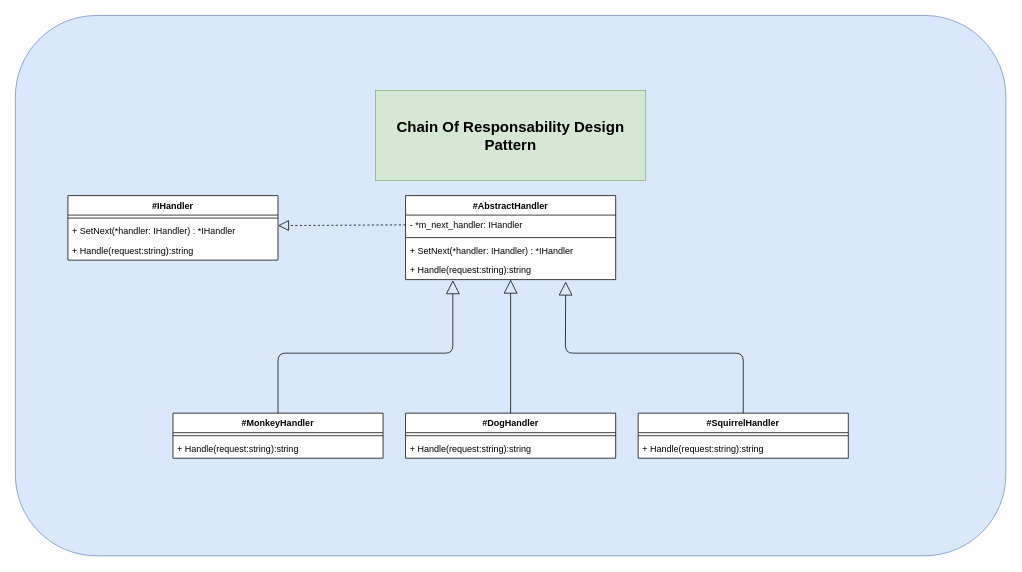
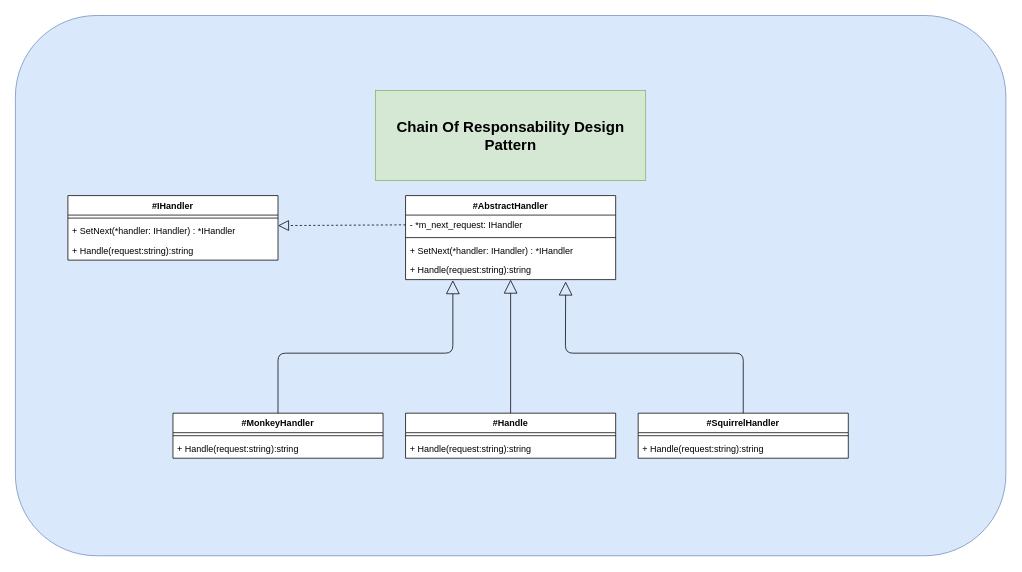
  <mxCell id="0" />
  <mxCell id="1" parent="0" />
  <mxCell id="2" value="" style="rounded=1;whiteSpace=wrap;html=1;fontSize=20;fillColor=#dae8fc;strokeColor=#6c8ebf;" vertex="1" parent="1"><mxGeometry x="20" y="20" width="1320" height="720" as="geometry" /></mxCell>
  <mxCell id="3" value="#IHandler" style="swimlane;fontStyle=1;align=center;verticalAlign=top;childLayout=stackLayout;horizontal=1;startSize=26;horizontalStack=0;resizeParent=1;resizeParentMax=0;resizeLast=0;collapsible=1;marginBottom=0;swimlaneFillColor=default;" vertex="1" parent="1"><mxGeometry x="90" y="260" width="280" height="86" as="geometry" /></mxCell>
  <mxCell id="4" value="" style="line;strokeWidth=1;fillColor=none;align=left;verticalAlign=middle;spacingTop=-1;spacingLeft=3;spacingRight=3;rotatable=0;labelPosition=right;points=[];portConstraint=eastwest;strokeColor=inherit;" vertex="1" parent="3"><mxGeometry y="26" width="280" height="8" as="geometry" /></mxCell>
  <mxCell id="5" value="+ SetNext(*handler: IHandler) : *IHandler" style="text;strokeColor=none;fillColor=none;align=left;verticalAlign=top;spacingLeft=4;spacingRight=4;overflow=hidden;rotatable=0;points=[[0,0.5],[1,0.5]];portConstraint=eastwest;" vertex="1" parent="3"><mxGeometry y="34" width="280" height="26" as="geometry" /></mxCell>
  <mxCell id="6" value="+ Handle(request:string):string" style="text;strokeColor=none;fillColor=none;align=left;verticalAlign=top;spacingLeft=4;spacingRight=4;overflow=hidden;rotatable=0;points=[[0,0.5],[1,0.5]];portConstraint=eastwest;" vertex="1" parent="3"><mxGeometry y="60" width="280" height="26" as="geometry" /></mxCell>
  <mxCell id="7" value="#AbstractHandler" style="swimlane;fontStyle=1;align=center;verticalAlign=top;childLayout=stackLayout;horizontal=1;startSize=26;horizontalStack=0;resizeParent=1;resizeParentMax=0;resizeLast=0;collapsible=1;marginBottom=0;swimlaneFillColor=default;" vertex="1" parent="1"><mxGeometry x="540" y="260" width="280" height="112" as="geometry" /></mxCell>
- <mxCell id="8" value="- *m_next_handler: IHandler " style="text;align=left;verticalAlign=top;spacingLeft=4;spacingRight=4;overflow=hidden;rotatable=0;points=[[0,0.5],[1,0.5]];portConstraint=eastwest;swimlaneFillColor=default;" vertex="1" parent="7"><mxGeometry y="26" width="280" height="26" as="geometry" /></mxCell>
+ <mxCell id="8" value="- *m_next_request: IHandler " style="text;align=left;verticalAlign=top;spacingLeft=4;spacingRight=4;overflow=hidden;rotatable=0;points=[[0,0.5],[1,0.5]];portConstraint=eastwest;swimlaneFillColor=default;" vertex="1" parent="7"><mxGeometry y="26" width="280" height="26" as="geometry" /></mxCell>
  <mxCell id="9" value="" style="line;strokeWidth=1;fillColor=none;align=left;verticalAlign=middle;spacingTop=-1;spacingLeft=3;spacingRight=3;rotatable=0;labelPosition=right;points=[];portConstraint=eastwest;strokeColor=inherit;" vertex="1" parent="7"><mxGeometry y="52" width="280" height="8" as="geometry" /></mxCell>
  <mxCell id="10" value="+ SetNext(*handler: IHandler) : *IHandler" style="text;strokeColor=none;fillColor=none;align=left;verticalAlign=top;spacingLeft=4;spacingRight=4;overflow=hidden;rotatable=0;points=[[0,0.5],[1,0.5]];portConstraint=eastwest;" vertex="1" parent="7"><mxGeometry y="60" width="280" height="26" as="geometry" /></mxCell>
  <mxCell id="11" value="+ Handle(request:string):string" style="text;strokeColor=none;fillColor=none;align=left;verticalAlign=top;spacingLeft=4;spacingRight=4;overflow=hidden;rotatable=0;points=[[0,0.5],[1,0.5]];portConstraint=eastwest;" vertex="1" parent="7"><mxGeometry y="86" width="280" height="26" as="geometry" /></mxCell>
  <mxCell id="12" value="#MonkeyHandler" style="swimlane;fontStyle=1;align=center;verticalAlign=top;childLayout=stackLayout;horizontal=1;startSize=26;horizontalStack=0;resizeParent=1;resizeParentMax=0;resizeLast=0;collapsible=1;marginBottom=0;swimlaneFillColor=default;" vertex="1" parent="1"><mxGeometry x="230" y="550" width="280" height="60" as="geometry" /></mxCell>
  <mxCell id="13" value="" style="line;strokeWidth=1;fillColor=none;align=left;verticalAlign=middle;spacingTop=-1;spacingLeft=3;spacingRight=3;rotatable=0;labelPosition=right;points=[];portConstraint=eastwest;strokeColor=inherit;" vertex="1" parent="12"><mxGeometry y="26" width="280" height="8" as="geometry" /></mxCell>
  <mxCell id="14" value="+ Handle(request:string):string" style="text;strokeColor=none;fillColor=none;align=left;verticalAlign=top;spacingLeft=4;spacingRight=4;overflow=hidden;rotatable=0;points=[[0,0.5],[1,0.5]];portConstraint=eastwest;" vertex="1" parent="12"><mxGeometry y="34" width="280" height="26" as="geometry" /></mxCell>
  <mxCell id="15" value="&lt;b&gt;&lt;font style=&quot;font-size: 20px;&quot;&gt;Chain Of Responsability Design Pattern&lt;/font&gt;&lt;/b&gt;" style="rounded=0;whiteSpace=wrap;html=1;strokeColor=#82b366;fillColor=#d5e8d4;" vertex="1" parent="1"><mxGeometry x="500" y="120" width="360" height="120" as="geometry" /></mxCell>
- <mxCell id="16" value="#DogHandler" style="swimlane;fontStyle=1;align=center;verticalAlign=top;childLayout=stackLayout;horizontal=1;startSize=26;horizontalStack=0;resizeParent=1;resizeParentMax=0;resizeLast=0;collapsible=1;marginBottom=0;swimlaneFillColor=default;" vertex="1" parent="1"><mxGeometry x="540" y="550" width="280" height="60" as="geometry" /></mxCell>
+ <mxCell id="16" value="#Handle" style="swimlane;fontStyle=1;align=center;verticalAlign=top;childLayout=stackLayout;horizontal=1;startSize=26;horizontalStack=0;resizeParent=1;resizeParentMax=0;resizeLast=0;collapsible=1;marginBottom=0;swimlaneFillColor=default;" vertex="1" parent="1"><mxGeometry x="540" y="550" width="280" height="60" as="geometry" /></mxCell>
  <mxCell id="17" value="" style="line;strokeWidth=1;fillColor=none;align=left;verticalAlign=middle;spacingTop=-1;spacingLeft=3;spacingRight=3;rotatable=0;labelPosition=right;points=[];portConstraint=eastwest;strokeColor=inherit;" vertex="1" parent="16"><mxGeometry y="26" width="280" height="8" as="geometry" /></mxCell>
  <mxCell id="18" value="+ Handle(request:string):string" style="text;strokeColor=none;fillColor=none;align=left;verticalAlign=top;spacingLeft=4;spacingRight=4;overflow=hidden;rotatable=0;points=[[0,0.5],[1,0.5]];portConstraint=eastwest;" vertex="1" parent="16"><mxGeometry y="34" width="280" height="26" as="geometry" /></mxCell>
  <mxCell id="19" value="#SquirrelHandler" style="swimlane;fontStyle=1;align=center;verticalAlign=top;childLayout=stackLayout;horizontal=1;startSize=26;horizontalStack=0;resizeParent=1;resizeParentMax=0;resizeLast=0;collapsible=1;marginBottom=0;swimlaneFillColor=default;" vertex="1" parent="1"><mxGeometry x="850" y="550" width="280" height="60" as="geometry" /></mxCell>
  <mxCell id="20" value="" style="line;strokeWidth=1;fillColor=none;align=left;verticalAlign=middle;spacingTop=-1;spacingLeft=3;spacingRight=3;rotatable=0;labelPosition=right;points=[];portConstraint=eastwest;strokeColor=inherit;" vertex="1" parent="19"><mxGeometry y="26" width="280" height="8" as="geometry" /></mxCell>
  <mxCell id="21" value="+ Handle(request:string):string" style="text;strokeColor=none;fillColor=none;align=left;verticalAlign=top;spacingLeft=4;spacingRight=4;overflow=hidden;rotatable=0;points=[[0,0.5],[1,0.5]];portConstraint=eastwest;" vertex="1" parent="19"><mxGeometry y="34" width="280" height="26" as="geometry" /></mxCell>
  <mxCell id="22" value="" style="endArrow=block;endSize=16;endFill=0;html=1;exitX=0.5;exitY=0;exitDx=0;exitDy=0;strokeColor=#000000;" edge="1" parent="1" source="16" target="11"><mxGeometry width="160" relative="1" as="geometry"><mxPoint x="540" y="370" as="sourcePoint" /><mxPoint x="690" y="370" as="targetPoint" /></mxGeometry></mxCell>
  <mxCell id="23" value="" style="endArrow=block;endSize=16;endFill=0;html=1;exitX=0.5;exitY=0;exitDx=0;exitDy=0;strokeColor=#000000;entryX=0.225;entryY=1.028;entryDx=0;entryDy=0;entryPerimeter=0;" edge="1" parent="1" source="12" target="11"><mxGeometry width="160" relative="1" as="geometry"><mxPoint x="690" y="560" as="sourcePoint" /><mxPoint x="690" y="382" as="targetPoint" /><Array as="points"><mxPoint x="370" y="470" /><mxPoint x="603" y="470" /></Array></mxGeometry></mxCell>
  <mxCell id="24" value="" style="endArrow=block;endSize=16;endFill=0;html=1;exitX=0.5;exitY=0;exitDx=0;exitDy=0;strokeColor=#000000;entryX=0.762;entryY=1.098;entryDx=0;entryDy=0;entryPerimeter=0;" edge="1" parent="1" source="19" target="11"><mxGeometry width="160" relative="1" as="geometry"><mxPoint x="690" y="560" as="sourcePoint" /><mxPoint x="690" y="382" as="targetPoint" /><Array as="points"><mxPoint x="990" y="470" /><mxPoint x="753" y="470" /></Array></mxGeometry></mxCell>
  <mxCell id="25" value="" style="endArrow=block;dashed=1;endFill=0;endSize=12;html=1;strokeColor=#000000;exitX=0;exitY=0.5;exitDx=0;exitDy=0;" edge="1" parent="1" source="8"><mxGeometry width="160" relative="1" as="geometry"><mxPoint x="570" y="520" as="sourcePoint" /><mxPoint x="370" y="300" as="targetPoint" /></mxGeometry></mxCell>
